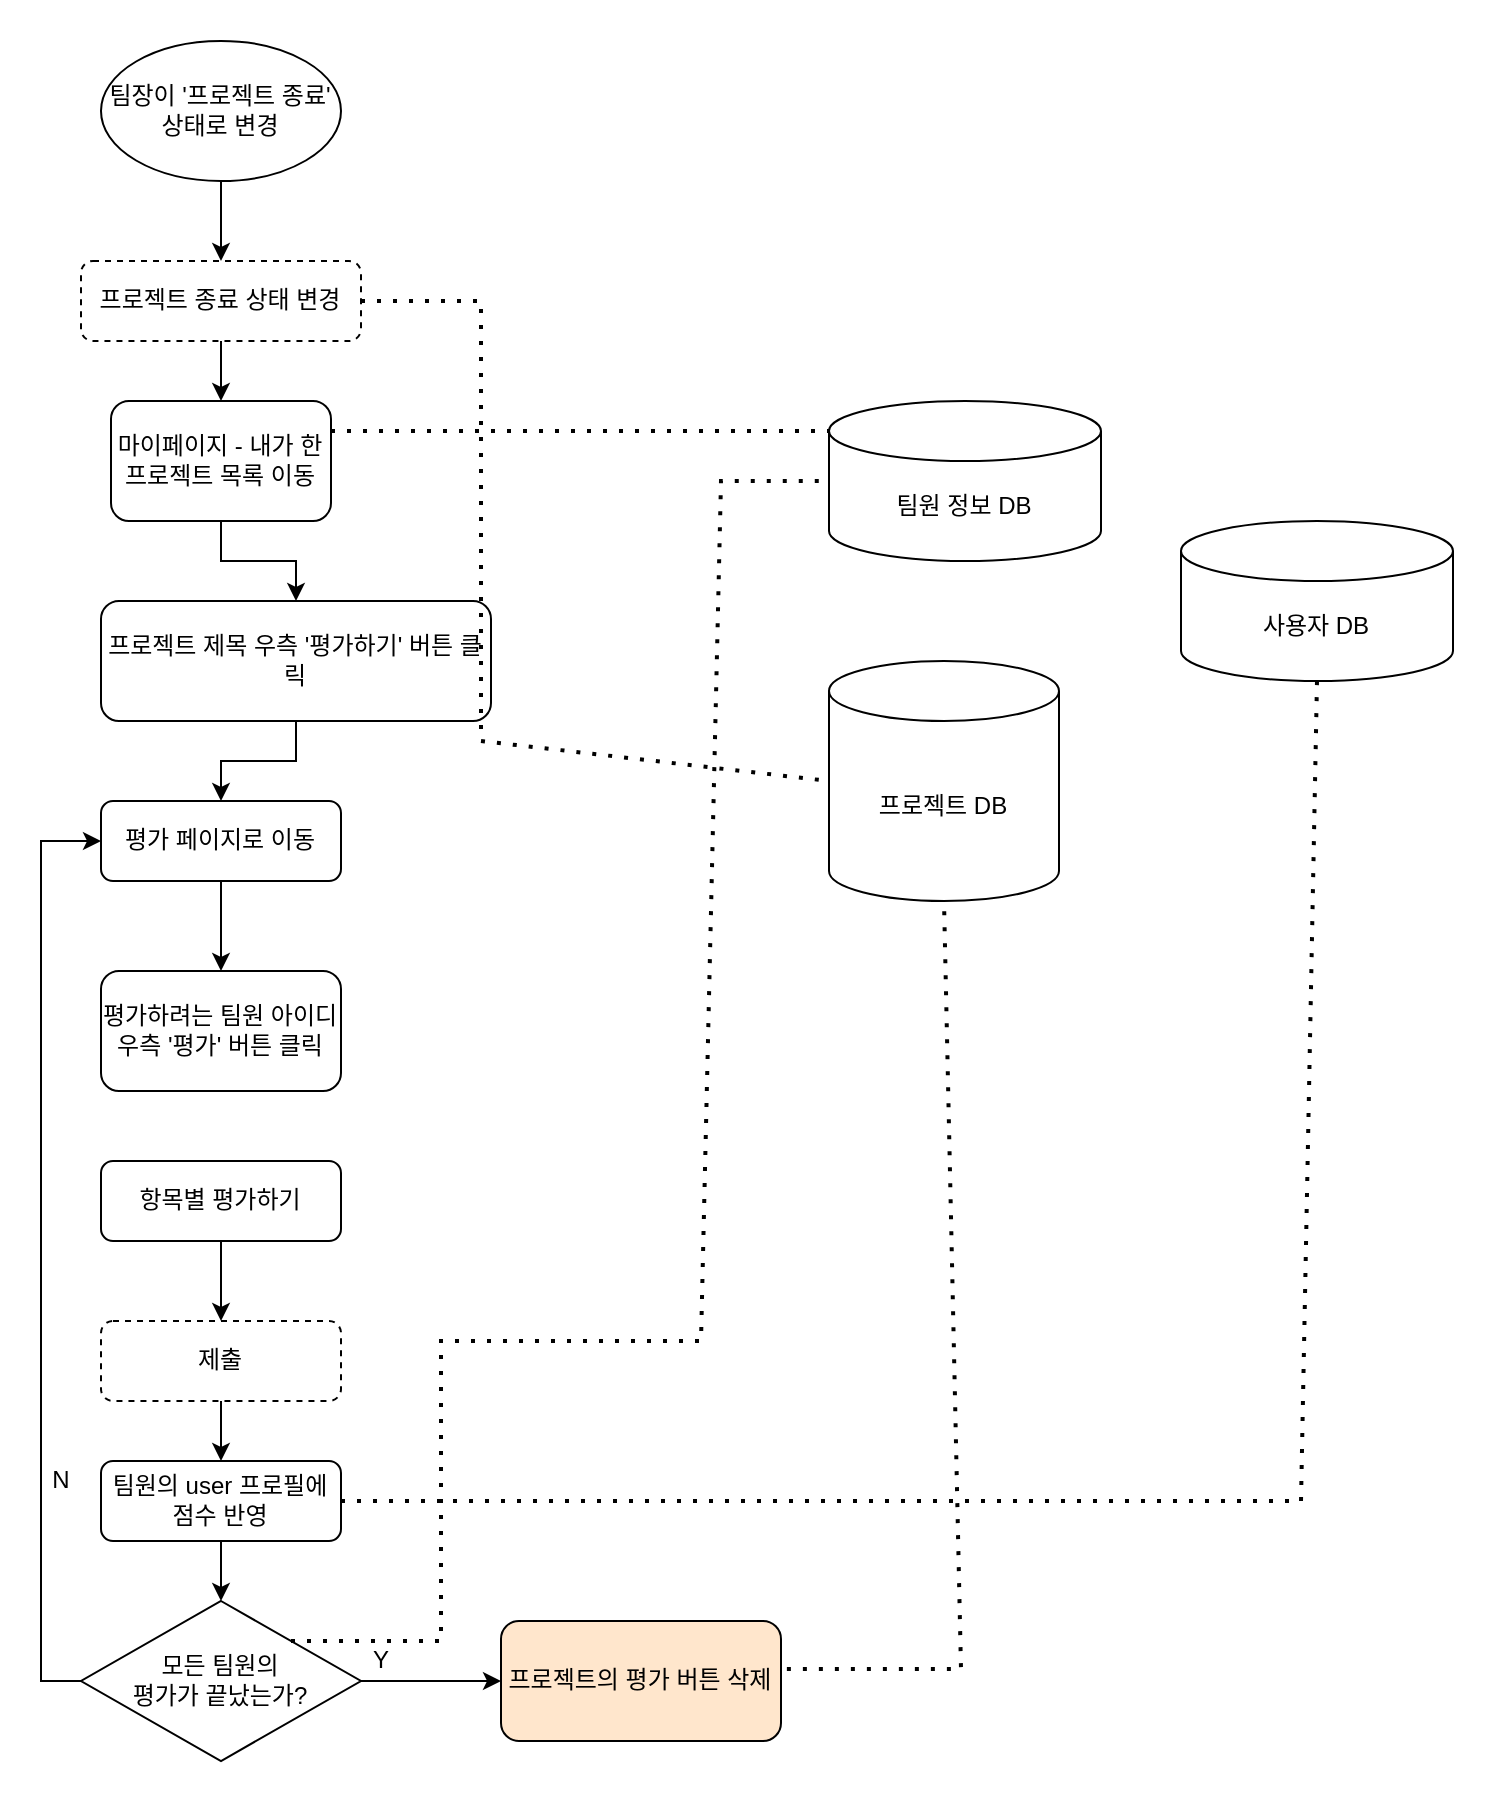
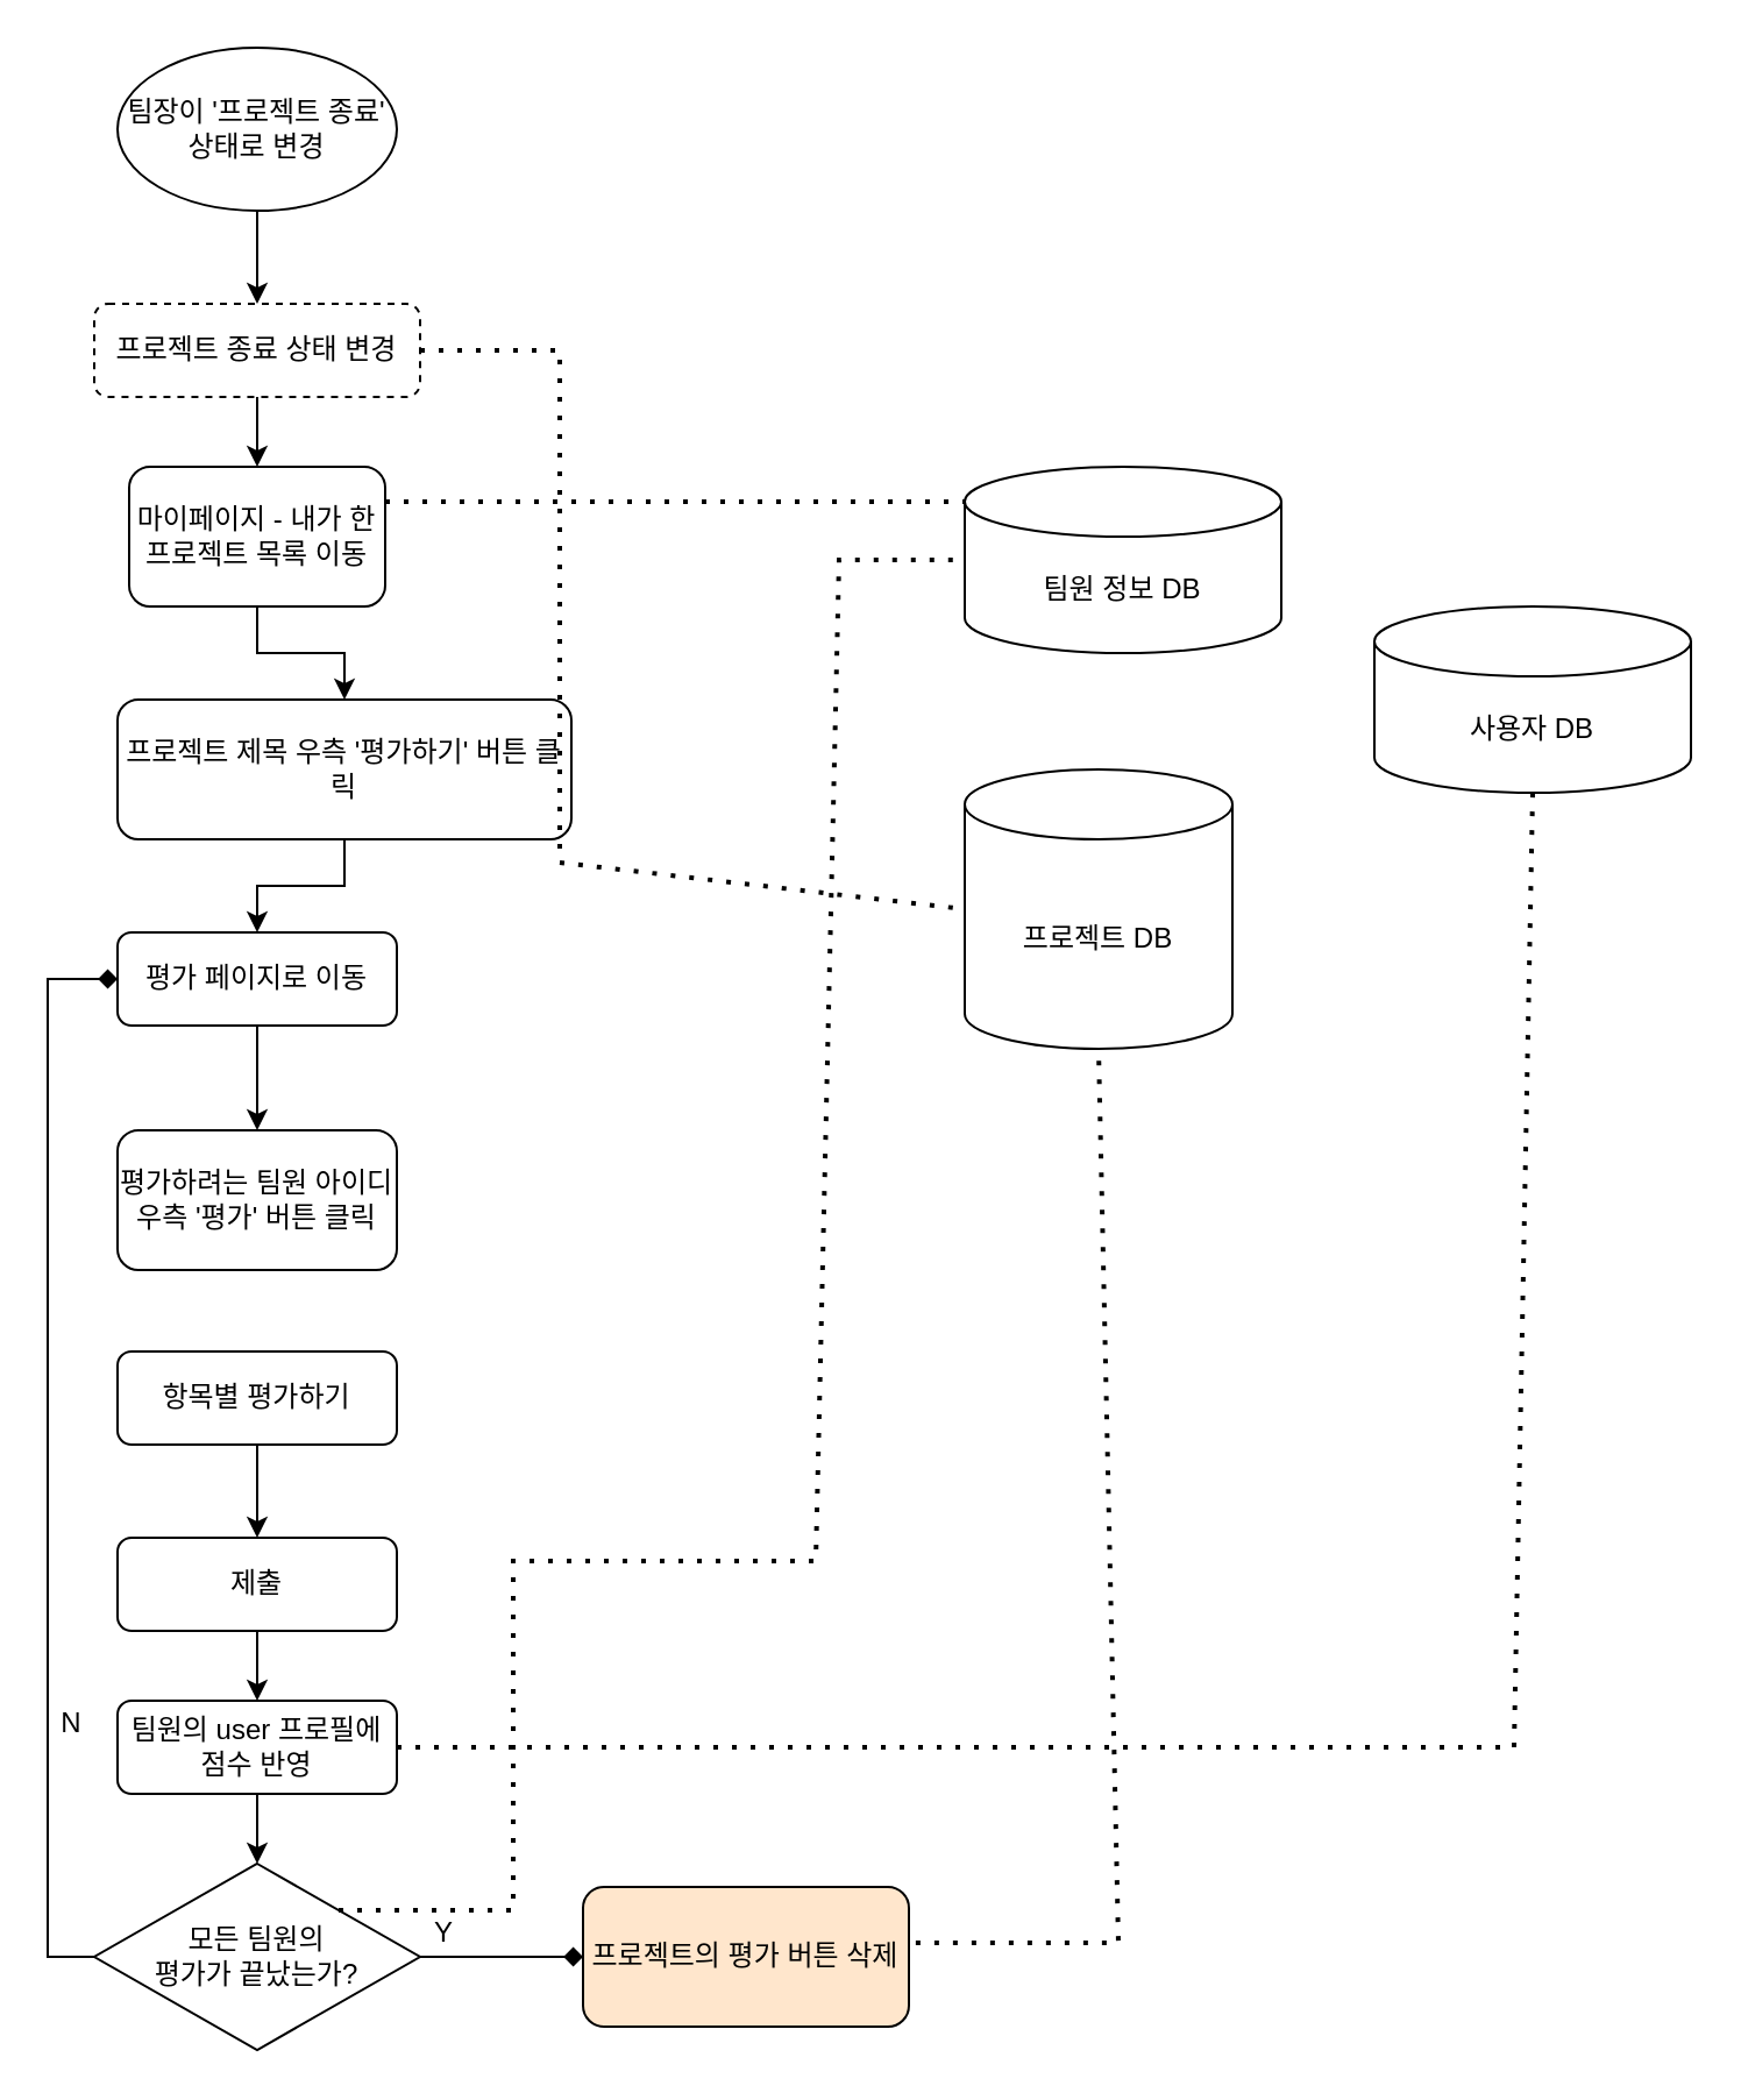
  <mxCell id="0" />
  <mxCell id="1" parent="0" />
  <mxCell id="2" style="edgeStyle=orthogonalEdgeStyle;rounded=0;orthogonalLoop=1;jettySize=auto;html=1;entryX=0.5;entryY=0;entryDx=0;entryDy=0;" edge="1" parent="1" source="3" target="5"><mxGeometry relative="1" as="geometry" /></mxCell>
  <mxCell id="3" value="팀장이 '프로젝트 종료' 상태로 변경" style="ellipse;whiteSpace=wrap;html=1;" vertex="1" parent="1"><mxGeometry x="50" y="20" width="120" height="70" as="geometry" /></mxCell>
  <mxCell id="4" style="edgeStyle=orthogonalEdgeStyle;rounded=0;orthogonalLoop=1;jettySize=auto;html=1;entryX=0.5;entryY=0;entryDx=0;entryDy=0;" edge="1" parent="1" source="5" target="7"><mxGeometry relative="1" as="geometry" /></mxCell>
  <mxCell id="5" value="프로젝트 종료 상태 변경" style="rounded=1;whiteSpace=wrap;html=1;dashed=1;" vertex="1" parent="1"><mxGeometry x="40" y="130" width="140" height="40" as="geometry" /></mxCell>
  <mxCell id="6" style="edgeStyle=orthogonalEdgeStyle;rounded=0;orthogonalLoop=1;jettySize=auto;html=1;entryX=0.5;entryY=0;entryDx=0;entryDy=0;" edge="1" parent="1" source="7" target="9"><mxGeometry relative="1" as="geometry" /></mxCell>
  <mxCell id="7" value="마이페이지 - 내가 한 프로젝트 목록 이동" style="rounded=1;whiteSpace=wrap;html=1;" vertex="1" parent="1"><mxGeometry x="55" y="200" width="110" height="60" as="geometry" /></mxCell>
  <mxCell id="8" style="edgeStyle=orthogonalEdgeStyle;rounded=0;orthogonalLoop=1;jettySize=auto;html=1;entryX=0.5;entryY=0;entryDx=0;entryDy=0;" edge="1" parent="1" source="9" target="11"><mxGeometry relative="1" as="geometry" /></mxCell>
  <mxCell id="9" value="프로젝트 제목 우측 '평가하기' 버튼 클릭" style="rounded=1;whiteSpace=wrap;html=1;" vertex="1" parent="1"><mxGeometry x="50" y="300" width="195" height="60" as="geometry" /></mxCell>
  <mxCell id="10" style="edgeStyle=orthogonalEdgeStyle;rounded=0;orthogonalLoop=1;jettySize=auto;html=1;entryX=0.5;entryY=0;entryDx=0;entryDy=0;" edge="1" parent="1" source="11" target="12"><mxGeometry relative="1" as="geometry" /></mxCell>
  <mxCell id="11" value="평가 페이지로 이동" style="rounded=1;whiteSpace=wrap;html=1;" vertex="1" parent="1"><mxGeometry x="50" y="400" width="120" height="40" as="geometry" /></mxCell>
  <mxCell id="12" value="평가하려는 팀원 아이디 우측 '평가' 버튼 클릭" style="rounded=1;whiteSpace=wrap;html=1;" vertex="1" parent="1"><mxGeometry x="50" y="485" width="120" height="60" as="geometry" /></mxCell>
  <mxCell id="13" style="edgeStyle=orthogonalEdgeStyle;rounded=0;orthogonalLoop=1;jettySize=auto;html=1;" edge="1" parent="1" source="14" target="16"><mxGeometry relative="1" as="geometry" /></mxCell>
  <mxCell id="14" value="항목별 평가하기" style="rounded=1;whiteSpace=wrap;html=1;" vertex="1" parent="1"><mxGeometry x="50" y="580" width="120" height="40" as="geometry" /></mxCell>
  <mxCell id="15" style="edgeStyle=orthogonalEdgeStyle;rounded=0;orthogonalLoop=1;jettySize=auto;html=1;entryX=0.5;entryY=0;entryDx=0;entryDy=0;" edge="1" parent="1" source="16" target="21"><mxGeometry relative="1" as="geometry" /></mxCell>
- <mxCell id="16" value="제출" style="rounded=1;whiteSpace=wrap;html=1;dashed=1;" vertex="1" parent="1"><mxGeometry x="50" y="660" width="120" height="40" as="geometry" /></mxCell>
- <mxCell id="17" style="edgeStyle=orthogonalEdgeStyle;rounded=0;orthogonalLoop=1;jettySize=auto;html=1;entryX=0;entryY=0.5;entryDx=0;entryDy=0;" edge="1" parent="1" source="19" target="11"><mxGeometry relative="1" as="geometry"><Array as="points"><mxPoint x="20" y="840" /><mxPoint x="20" y="420" /></Array></mxGeometry></mxCell>
- <mxCell id="18" style="edgeStyle=orthogonalEdgeStyle;rounded=0;orthogonalLoop=1;jettySize=auto;html=1;entryX=0;entryY=0.5;entryDx=0;entryDy=0;" edge="1" parent="1" source="19" target="22"><mxGeometry relative="1" as="geometry" /></mxCell>
+ <mxCell id="16" value="제출" style="rounded=1;whiteSpace=wrap;html=1;" vertex="1" parent="1"><mxGeometry x="50" y="660" width="120" height="40" as="geometry" /></mxCell>
+ <mxCell id="17" style="edgeStyle=orthogonalEdgeStyle;rounded=0;orthogonalLoop=1;jettySize=auto;html=1;entryX=0;entryY=0.5;entryDx=0;entryDy=0;endArrow=diamond;" edge="1" parent="1" source="19" target="11"><mxGeometry relative="1" as="geometry"><Array as="points"><mxPoint x="20" y="840" /><mxPoint x="20" y="420" /></Array></mxGeometry></mxCell>
+ <mxCell id="18" style="edgeStyle=orthogonalEdgeStyle;rounded=0;orthogonalLoop=1;jettySize=auto;html=1;entryX=0;entryY=0.5;entryDx=0;entryDy=0;endArrow=diamond;" edge="1" parent="1" source="19" target="22"><mxGeometry relative="1" as="geometry" /></mxCell>
  <mxCell id="19" value="모든 팀원의 &lt;br&gt;평가가 끝났는가?" style="rhombus;whiteSpace=wrap;html=1;" vertex="1" parent="1"><mxGeometry x="40" y="800" width="140" height="80" as="geometry" /></mxCell>
  <mxCell id="20" style="edgeStyle=orthogonalEdgeStyle;rounded=0;orthogonalLoop=1;jettySize=auto;html=1;entryX=0.5;entryY=0;entryDx=0;entryDy=0;" edge="1" parent="1" source="21" target="19"><mxGeometry relative="1" as="geometry" /></mxCell>
  <mxCell id="21" value="팀원의 user 프로필에 &lt;br&gt;점수 반영" style="rounded=1;whiteSpace=wrap;html=1;" vertex="1" parent="1"><mxGeometry x="50" y="730" width="120" height="40" as="geometry" /></mxCell>
  <mxCell id="22" value="프로젝트의 평가 버튼 삭제" style="rounded=1;whiteSpace=wrap;html=1;fillColor=#ffe6cc;" vertex="1" parent="1"><mxGeometry x="250" y="810" width="140" height="60" as="geometry" /></mxCell>
  <mxCell id="23" value="Y" style="text;html=1;align=center;verticalAlign=middle;resizable=0;points=[];autosize=1;strokeColor=none;fillColor=none;" vertex="1" parent="1"><mxGeometry x="180" y="820" width="20" height="20" as="geometry" /></mxCell>
  <mxCell id="24" value="N" style="text;html=1;align=center;verticalAlign=middle;resizable=0;points=[];autosize=1;strokeColor=none;fillColor=none;" vertex="1" parent="1"><mxGeometry x="20" y="730" width="20" height="20" as="geometry" /></mxCell>
  <mxCell id="25" value="팀원 정보 DB" style="shape=cylinder3;whiteSpace=wrap;html=1;boundedLbl=1;backgroundOutline=1;size=15;" vertex="1" parent="1"><mxGeometry x="414" y="200" width="136" height="80" as="geometry" /></mxCell>
  <mxCell id="26" value="프로젝트 DB" style="shape=cylinder3;whiteSpace=wrap;html=1;boundedLbl=1;backgroundOutline=1;size=15;" vertex="1" parent="1"><mxGeometry x="414" y="330" width="115" height="120" as="geometry" /></mxCell>
  <mxCell id="27" value="사용자 DB" style="shape=cylinder3;whiteSpace=wrap;html=1;boundedLbl=1;backgroundOutline=1;size=15;" vertex="1" parent="1"><mxGeometry x="590" y="260" width="136" height="80" as="geometry" /></mxCell>
  <mxCell id="28" value="" style="endArrow=none;dashed=1;html=1;dashPattern=1 3;strokeWidth=2;rounded=0;exitX=1;exitY=0.25;exitDx=0;exitDy=0;entryX=0;entryY=0;entryDx=0;entryDy=15;entryPerimeter=0;" edge="1" parent="1" source="7" target="25"><mxGeometry width="50" height="50" relative="1" as="geometry"><mxPoint x="220" y="270" as="sourcePoint" /><mxPoint x="270" y="220" as="targetPoint" /></mxGeometry></mxCell>
  <mxCell id="29" value="" style="endArrow=none;dashed=1;html=1;dashPattern=1 3;strokeWidth=2;rounded=0;exitX=1.021;exitY=0.4;exitDx=0;exitDy=0;exitPerimeter=0;entryX=0.5;entryY=1;entryDx=0;entryDy=0;entryPerimeter=0;" edge="1" parent="1" source="22" target="26"><mxGeometry width="50" height="50" relative="1" as="geometry"><mxPoint x="450" y="860" as="sourcePoint" /><mxPoint x="500" y="810" as="targetPoint" /><Array as="points"><mxPoint x="480" y="834" /></Array></mxGeometry></mxCell>
  <mxCell id="30" value="" style="endArrow=none;dashed=1;html=1;dashPattern=1 3;strokeWidth=2;rounded=0;exitX=1;exitY=0.5;exitDx=0;exitDy=0;entryX=0.5;entryY=1;entryDx=0;entryDy=0;entryPerimeter=0;" edge="1" parent="1" source="21" target="27"><mxGeometry width="50" height="50" relative="1" as="geometry"><mxPoint x="250" y="670" as="sourcePoint" /><mxPoint x="300" y="620" as="targetPoint" /><Array as="points"><mxPoint x="650" y="750" /></Array></mxGeometry></mxCell>
  <mxCell id="31" value="" style="endArrow=none;dashed=1;html=1;dashPattern=1 3;strokeWidth=2;rounded=0;exitX=1;exitY=0;exitDx=0;exitDy=0;entryX=0;entryY=0.5;entryDx=0;entryDy=0;entryPerimeter=0;" edge="1" parent="1" source="19" target="25"><mxGeometry width="50" height="50" relative="1" as="geometry"><mxPoint x="390" y="460" as="sourcePoint" /><mxPoint x="440" y="410" as="targetPoint" /><Array as="points"><mxPoint x="220" y="820" /><mxPoint x="220" y="670" /><mxPoint x="350" y="670" /><mxPoint x="360" y="240" /></Array></mxGeometry></mxCell>
  <mxCell id="32" value="" style="endArrow=none;dashed=1;html=1;dashPattern=1 3;strokeWidth=2;rounded=0;exitX=1;exitY=0.5;exitDx=0;exitDy=0;entryX=0;entryY=0.5;entryDx=0;entryDy=0;entryPerimeter=0;" edge="1" parent="1" source="5" target="26"><mxGeometry width="50" height="50" relative="1" as="geometry"><mxPoint x="390" y="460" as="sourcePoint" /><mxPoint x="440" y="410" as="targetPoint" /><Array as="points"><mxPoint x="240" y="150" /><mxPoint x="240" y="370" /></Array></mxGeometry></mxCell>
